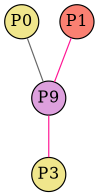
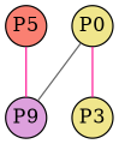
  graph {
    fontname="Noto Serif"
    fontsize=10
    labeljust=c
    node [fillcolor=khaki fixedsize=true penwidth=1.0 shape=circle style=filled]
    edge [color=deeppink penwidth=1.0 style=solid]
    n1 [height=0.4 label=P0 tooltop=P0 width=0.4]
    n2 [fillcolor=plum height=0.4 label=P9 tooltop=P2 width=0.4]
-   n3 [fillcolor=salmon height=0.4 label=P1 tooltop=P1 width=0.4]
+   n3 [fillcolor=salmon height=0.4 label=P5 tooltop=P1 width=0.4]
    n4 [height=0.4 label=P3 tooltop=P3 width=0.4]
    n1 -- n2 [color=gray40]
-   n2 -- n4
+   n1 -- n4
    n3 -- n2 [style=bold]
  }
